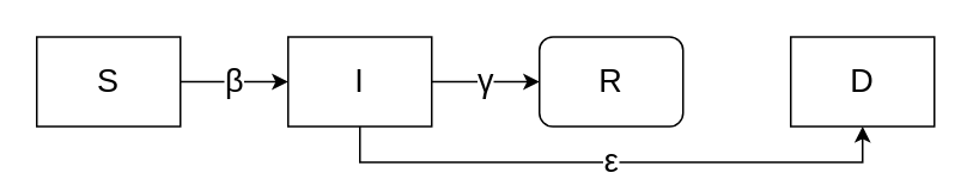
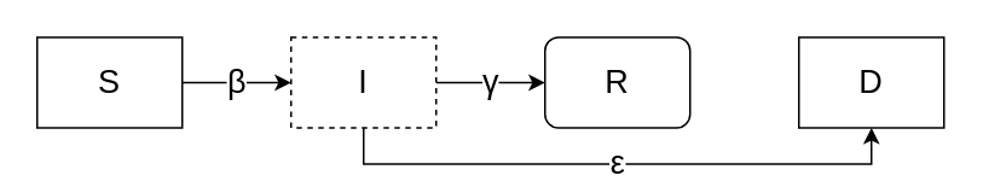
  <mxCell id="0" />
  <mxCell id="1" parent="0" />
  <mxCell id="2" value="β" style="edgeStyle=orthogonalEdgeStyle;rounded=0;orthogonalLoop=1;jettySize=auto;html=1;fontSize=18;" edge="1" parent="1" source="3" target="6"><mxGeometry relative="1" as="geometry" /></mxCell>
  <mxCell id="3" value="S" style="rounded=0;whiteSpace=wrap;html=1;horizontal=1;fontSize=18;" vertex="1" parent="1"><mxGeometry x="20" y="20" width="80" height="50" as="geometry" /></mxCell>
  <mxCell id="4" value="γ" style="edgeStyle=orthogonalEdgeStyle;rounded=0;orthogonalLoop=1;jettySize=auto;html=1;fontSize=18;" edge="1" parent="1" source="6" target="7"><mxGeometry relative="1" as="geometry" /></mxCell>
  <mxCell id="5" value="ε" style="edgeStyle=orthogonalEdgeStyle;rounded=0;orthogonalLoop=1;jettySize=auto;html=1;exitX=0.5;exitY=1;exitDx=0;exitDy=0;entryX=0.5;entryY=1;entryDx=0;entryDy=0;fontSize=18;" edge="1" parent="1" source="6" target="8"><mxGeometry relative="1" as="geometry" /></mxCell>
- <mxCell id="6" value="I" style="rounded=0;whiteSpace=wrap;html=1;horizontal=1;fontSize=18;" vertex="1" parent="1"><mxGeometry x="160" y="20" width="80" height="50" as="geometry" /></mxCell>
+ <mxCell id="6" value="I" style="rounded=0;whiteSpace=wrap;html=1;horizontal=1;fontSize=18;dashed=1;" vertex="1" parent="1"><mxGeometry x="160" y="20" width="80" height="50" as="geometry" /></mxCell>
  <mxCell id="7" value="R" style="whiteSpace=wrap;html=1;horizontal=1;fontSize=18;rounded=1;" vertex="1" parent="1"><mxGeometry x="300" y="20" width="80" height="50" as="geometry" /></mxCell>
  <mxCell id="8" value="D" style="rounded=0;whiteSpace=wrap;html=1;horizontal=1;fontSize=18;" vertex="1" parent="1"><mxGeometry x="440" y="20" width="80" height="50" as="geometry" /></mxCell>
